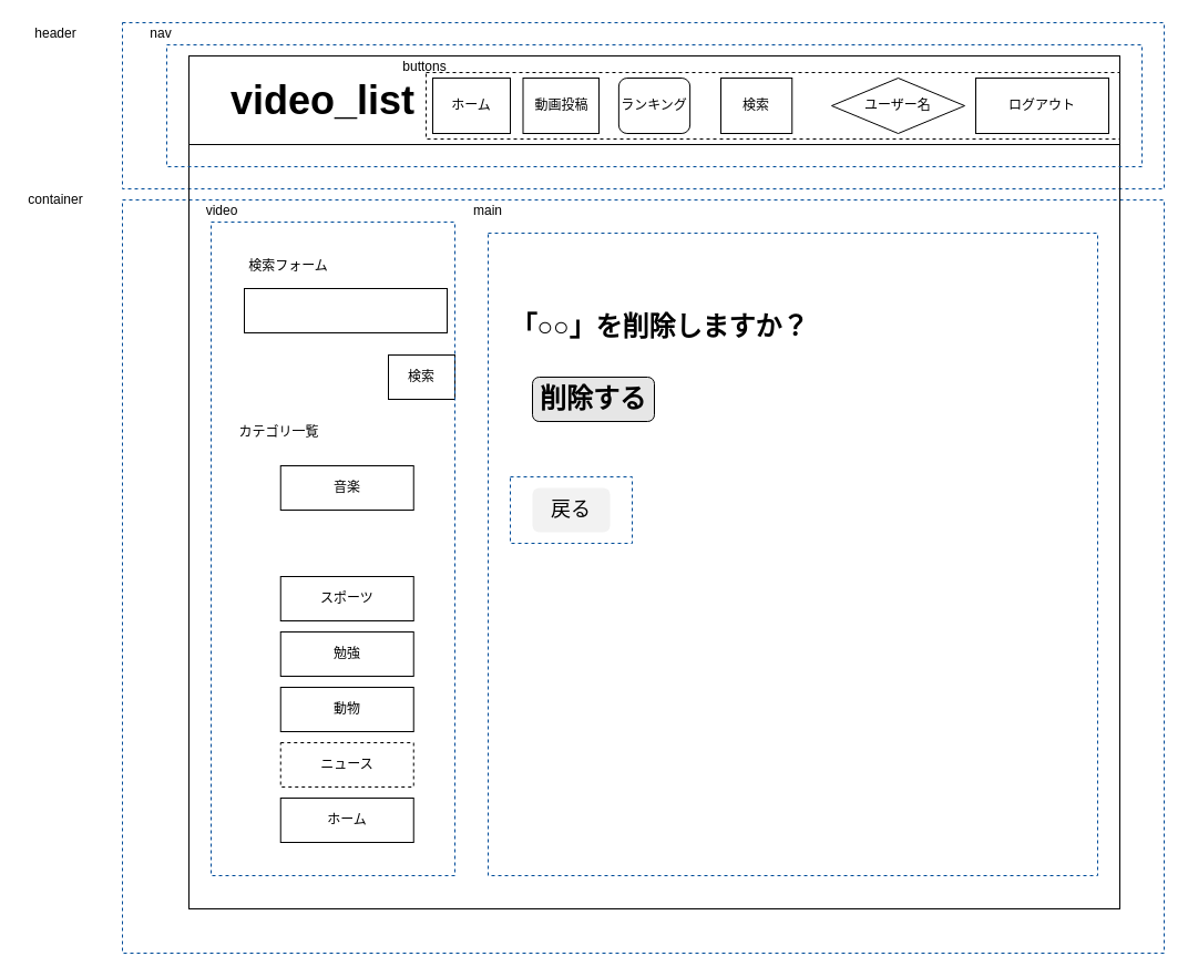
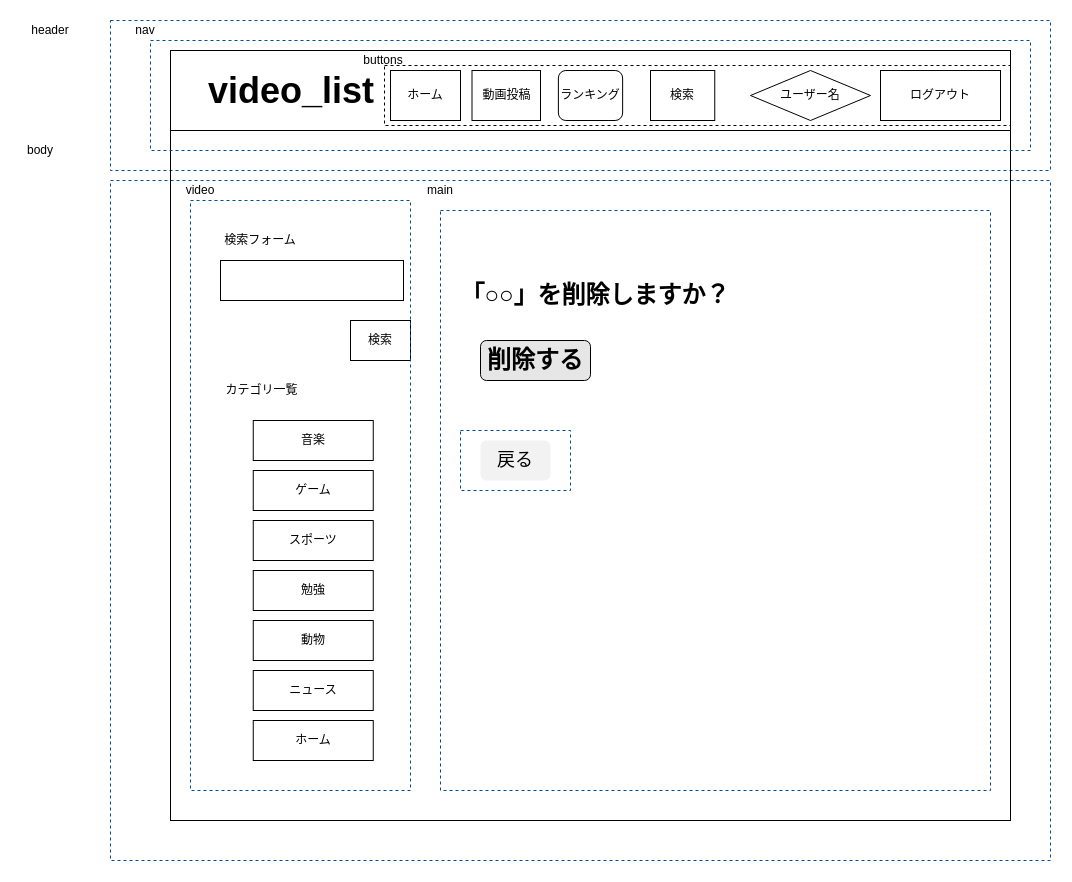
  <mxCell id="0" />
  <mxCell id="1" parent="0" />
  <mxCell id="2" value="" style="rounded=0;whiteSpace=wrap;html=1;fillColor=none;dashed=1;strokeColor=#004C99;" parent="1" vertex="1"><mxGeometry x="110" y="20" width="940" height="150" as="geometry" /></mxCell>
  <mxCell id="3" value="" style="rounded=0;whiteSpace=wrap;html=1;dashed=1;strokeColor=#004C99;fillColor=none;" parent="1" vertex="1"><mxGeometry x="110" y="180" width="940" height="680" as="geometry" /></mxCell>
  <mxCell id="4" value="" style="rounded=0;whiteSpace=wrap;html=1;fillColor=none;" parent="1" vertex="1"><mxGeometry x="170" y="50" width="840" height="770" as="geometry" /></mxCell>
  <mxCell id="5" value="&lt;font style=&quot;font-size: 36px&quot;&gt;&lt;b&gt;　video_list&lt;/b&gt;&lt;/font&gt;" style="rounded=0;whiteSpace=wrap;html=1;align=left;" parent="1" vertex="1"><mxGeometry x="170" y="50" width="840" height="80" as="geometry" /></mxCell>
  <mxCell id="6" value="ユーザー名" style="rhombus;whiteSpace=wrap;html=1;" parent="1" vertex="1"><mxGeometry x="750" y="70" width="120" height="50" as="geometry" /></mxCell>
  <mxCell id="7" value="ログアウト" style="rounded=0;whiteSpace=wrap;html=1;" parent="1" vertex="1"><mxGeometry x="880" y="70" width="120" height="50" as="geometry" /></mxCell>
  <mxCell id="8" value="" style="rounded=0;whiteSpace=wrap;html=1;" parent="1" vertex="1"><mxGeometry x="220" y="260" width="183" height="40" as="geometry" /></mxCell>
  <mxCell id="9" value="検索フォーム" style="text;html=1;strokeColor=none;fillColor=none;align=center;verticalAlign=middle;whiteSpace=wrap;rounded=0;" parent="1" vertex="1"><mxGeometry x="220" y="230" width="80" height="20" as="geometry" /></mxCell>
  <mxCell id="10" value="検索" style="rounded=0;whiteSpace=wrap;html=1;" parent="1" vertex="1"><mxGeometry x="350" y="320" width="60" height="40" as="geometry" /></mxCell>
  <mxCell id="11" value="" style="rounded=0;whiteSpace=wrap;html=1;fillColor=none;dashed=1;strokeColor=#004C99;" parent="1" vertex="1"><mxGeometry x="190" y="200" width="220" height="590" as="geometry" /></mxCell>
  <mxCell id="12" value="main" style="text;html=1;strokeColor=none;fillColor=none;align=center;verticalAlign=middle;whiteSpace=wrap;rounded=0;dashed=1;" parent="1" vertex="1"><mxGeometry x="420" y="180" width="40" height="20" as="geometry" /></mxCell>
  <mxCell id="13" value="video" style="text;html=1;strokeColor=none;fillColor=none;align=center;verticalAlign=middle;whiteSpace=wrap;rounded=0;dashed=1;" parent="1" vertex="1"><mxGeometry x="180" y="180" width="40" height="20" as="geometry" /></mxCell>
  <mxCell id="14" value="header" style="text;html=1;strokeColor=none;fillColor=none;align=center;verticalAlign=middle;whiteSpace=wrap;rounded=0;dashed=1;" parent="1" vertex="1"><mxGeometry x="30" y="20" width="40" height="20" as="geometry" /></mxCell>
+ <mxCell id="15" value="body" style="text;html=1;strokeColor=none;fillColor=none;align=center;verticalAlign=middle;whiteSpace=wrap;rounded=0;dashed=1;" parent="1" vertex="1"><mxGeometry x="20" y="140" width="40" height="20" as="geometry" /></mxCell>
  <mxCell id="16" value="ホーム" style="rounded=0;whiteSpace=wrap;html=1;" parent="1" vertex="1"><mxGeometry x="390" y="70" width="70" height="50" as="geometry" /></mxCell>
  <mxCell id="17" value="動画投稿" style="rounded=0;whiteSpace=wrap;html=1;" parent="1" vertex="1"><mxGeometry x="471.5" y="70" width="68.5" height="50" as="geometry" /></mxCell>
  <mxCell id="18" value="ランキング" style="whiteSpace=wrap;html=1;rounded=1;" parent="1" vertex="1"><mxGeometry x="557.88" y="70" width="64.25" height="50" as="geometry" /></mxCell>
  <mxCell id="19" value="検索" style="rounded=0;whiteSpace=wrap;html=1;" parent="1" vertex="1"><mxGeometry x="650" y="70" width="64.25" height="50" as="geometry" /></mxCell>
  <mxCell id="20" value="" style="rounded=0;whiteSpace=wrap;html=1;fillColor=none;dashed=1;strokeColor=#004C99;" parent="1" vertex="1"><mxGeometry x="150" y="40" width="880" height="110" as="geometry" /></mxCell>
  <mxCell id="21" value="nav" style="text;html=1;strokeColor=none;fillColor=none;align=center;verticalAlign=middle;whiteSpace=wrap;rounded=0;dashed=1;" parent="1" vertex="1"><mxGeometry x="60" y="20" width="170" height="20" as="geometry" /></mxCell>
  <mxCell id="22" value="" style="rounded=0;whiteSpace=wrap;html=1;dashed=1;strokeColor=#000000;fillColor=none;" parent="1" vertex="1"><mxGeometry x="384" y="65" width="626" height="60" as="geometry" /></mxCell>
  <mxCell id="23" value="buttons" style="text;html=1;strokeColor=none;fillColor=none;align=center;verticalAlign=middle;whiteSpace=wrap;rounded=0;dashed=1;" parent="1" vertex="1"><mxGeometry x="363" y="50" width="40" height="20" as="geometry" /></mxCell>
- <mxCell id="24" value="container" style="text;html=1;strokeColor=none;fillColor=none;align=center;verticalAlign=middle;whiteSpace=wrap;rounded=0;dashed=1;" parent="1" vertex="1"><mxGeometry x="30" y="170" width="40" height="20" as="geometry" /></mxCell>
  <mxCell id="25" value="" style="rounded=0;whiteSpace=wrap;html=1;fillColor=none;dashed=1;strokeColor=#004C99;" parent="1" vertex="1"><mxGeometry x="440" y="210" width="550" height="580" as="geometry" /></mxCell>
  <mxCell id="26" value="&lt;span style=&quot;font-size: 24px&quot;&gt;&lt;b&gt;削除する&lt;/b&gt;&lt;/span&gt;" style="text;html=1;align=center;verticalAlign=middle;whiteSpace=wrap;rounded=1;strokeColor=#000000;fillColor=#E6E6E6;" parent="1" vertex="1"><mxGeometry x="480" y="340" width="110" height="40" as="geometry" /></mxCell>
  <mxCell id="27" value="&lt;font style=&quot;font-size: 18px&quot;&gt;戻る&lt;/font&gt;" style="text;html=1;align=center;verticalAlign=middle;whiteSpace=wrap;rounded=1;fillColor=#F2F2F2;" parent="1" vertex="1"><mxGeometry x="480" y="440" width="70" height="40" as="geometry" /></mxCell>
  <mxCell id="28" value="&lt;span style=&quot;font-size: 24px&quot;&gt;&lt;b&gt;「○○」を削除しますか？&lt;/b&gt;&lt;/span&gt;" style="text;html=1;strokeColor=none;fillColor=none;align=center;verticalAlign=middle;whiteSpace=wrap;rounded=0;" parent="1" vertex="1"><mxGeometry x="420" y="270" width="350" height="50" as="geometry" /></mxCell>
  <mxCell id="29" value="" style="rounded=0;whiteSpace=wrap;html=1;dashed=1;strokeColor=#004C99;fillColor=none;" parent="1" vertex="1"><mxGeometry x="460" y="430" width="110" height="60" as="geometry" /></mxCell>
  <mxCell id="30" value="音楽" style="rounded=0;whiteSpace=wrap;html=1;" parent="1" vertex="1"><mxGeometry x="252.75" y="420" width="120" height="40" as="geometry" /></mxCell>
  <mxCell id="31" value="ホーム" style="rounded=0;whiteSpace=wrap;html=1;" parent="1" vertex="1"><mxGeometry x="252.75" y="720" width="120" height="40" as="geometry" /></mxCell>
  <mxCell id="32" value="動物" style="rounded=0;whiteSpace=wrap;html=1;" parent="1" vertex="1"><mxGeometry x="252.75" y="620" width="120" height="40" as="geometry" /></mxCell>
+ <mxCell id="33" value="ゲーム" style="rounded=0;whiteSpace=wrap;html=1;" parent="1" vertex="1"><mxGeometry x="252.75" y="470" width="120" height="40" as="geometry" /></mxCell>
  <mxCell id="34" value="スポーツ" style="rounded=0;whiteSpace=wrap;html=1;" parent="1" vertex="1"><mxGeometry x="252.75" y="520" width="120" height="40" as="geometry" /></mxCell>
  <mxCell id="35" value="勉強" style="rounded=0;whiteSpace=wrap;html=1;" parent="1" vertex="1"><mxGeometry x="252.75" y="570" width="120" height="40" as="geometry" /></mxCell>
- <mxCell id="36" value="カテゴリ一覧" style="text;html=1;strokeColor=none;fillColor=none;align=center;verticalAlign=middle;whiteSpace=wrap;rounded=0;" parent="1" vertex="1"><mxGeometry x="210" y="380" width="82.75" height="20" as="geometry" /></mxCell>
- <mxCell id="37" value="ニュース" style="rounded=0;whiteSpace=wrap;html=1;dashed=1;" parent="1" vertex="1"><mxGeometry x="252.75" y="670" width="120" height="40" as="geometry" /></mxCell>
+ <mxCell id="36" value="カテゴリ一覧" style="text;html=1;strokeColor=none;fillColor=none;align=center;verticalAlign=middle;whiteSpace=wrap;rounded=0;" parent="1" vertex="1"><mxGeometry x="220" y="380" width="82.75" height="20" as="geometry" /></mxCell>
+ <mxCell id="37" value="ニュース" style="rounded=0;whiteSpace=wrap;html=1;" parent="1" vertex="1"><mxGeometry x="252.75" y="670" width="120" height="40" as="geometry" /></mxCell>
